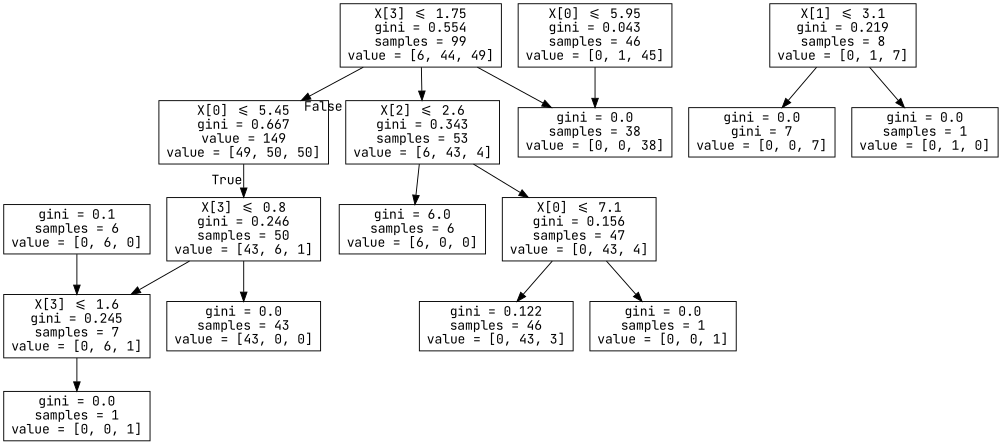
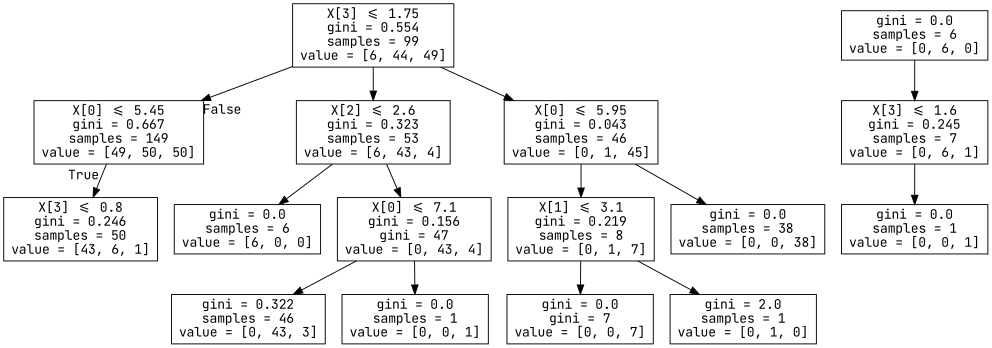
  digraph {
    fontname="JetBrains Mono"
    node [fontname="JetBrains Mono" shape=box]
    edge [fontname="JetBrains Mono"]
-   n1 [label="X[0] <= 5.45\ngini = 0.667\nvalue = 149\nvalue = [49, 50, 50]"]
+   n1 [label="X[0] <= 5.45\ngini = 0.667\nsamples = 149\nvalue = [49, 50, 50]"]
    n2 [label="X[3] <= 0.8\ngini = 0.246\nsamples = 50\nvalue = [43, 6, 1]"]
-   n3 [label="gini = 0.0\nsamples = 43\nvalue = [43, 0, 0]"]
    n4 [label="X[3] <= 1.6\ngini = 0.245\nsamples = 7\nvalue = [0, 6, 1]"]
    n5 [label="X[3] <= 1.75\ngini = 0.554\nsamples = 99\nvalue = [6, 44, 49]"]
-   n6 [label="X[2] <= 2.6\ngini = 0.343\nsamples = 53\nvalue = [6, 43, 4]"]
+   n6 [label="X[2] <= 2.6\ngini = 0.323\nsamples = 53\nvalue = [6, 43, 4]"]
    n7 [label="X[0] <= 5.95\ngini = 0.043\nsamples = 46\nvalue = [0, 1, 45]"]
    n8 [label="gini = 0.0\nsamples = 1\nvalue = [0, 0, 1]"]
-   n9 [label="gini = 0.1\nsamples = 6\nvalue = [0, 6, 0]"]
-   n10 [label="gini = 6.0\nsamples = 6\nvalue = [6, 0, 0]"]
-   n11 [label="X[0] <= 7.1\ngini = 0.156\nsamples = 47\nvalue = [0, 43, 4]"]
+   n9 [label="gini = 0.0\nsamples = 6\nvalue = [0, 6, 0]"]
+   n10 [label="gini = 0.0\nsamples = 6\nvalue = [6, 0, 0]"]
+   n11 [label="X[0] <= 7.1\ngini = 0.156\ngini = 47\nvalue = [0, 43, 4]"]
    n12 [label="X[1] <= 3.1\ngini = 0.219\nsamples = 8\nvalue = [0, 1, 7]"]
    n13 [label="gini = 0.0\nsamples = 38\nvalue = [0, 0, 38]"]
-   n14 [label="gini = 0.122\nsamples = 46\nvalue = [0, 43, 3]"]
+   n14 [label="gini = 0.322\nsamples = 46\nvalue = [0, 43, 3]"]
    n15 [label="gini = 0.0\nsamples = 1\nvalue = [0, 0, 1]"]
    n16 [label="gini = 0.0\ngini = 7\nvalue = [0, 0, 7]"]
-   n17 [label="gini = 0.0\nsamples = 1\nvalue = [0, 1, 0]"]
+   n17 [label="gini = 2.0\nsamples = 1\nvalue = [0, 1, 0]"]
    n1 -> n2 [headlabel=True labelangle=45 labeldistance=2.5]
-   n2 -> n3
-   n2 -> n4
    n4 -> n8
    n5 -> n1 [headlabel=False labelangle=-45 labeldistance=2.5]
    n5 -> n6
-   n5 -> n13
+   n5 -> n7
    n6 -> n10
    n6 -> n11
+   n7 -> n12
    n7 -> n13
    n9 -> n4
    n11 -> n14
    n11 -> n15
    n12 -> n16
    n12 -> n17
  }
